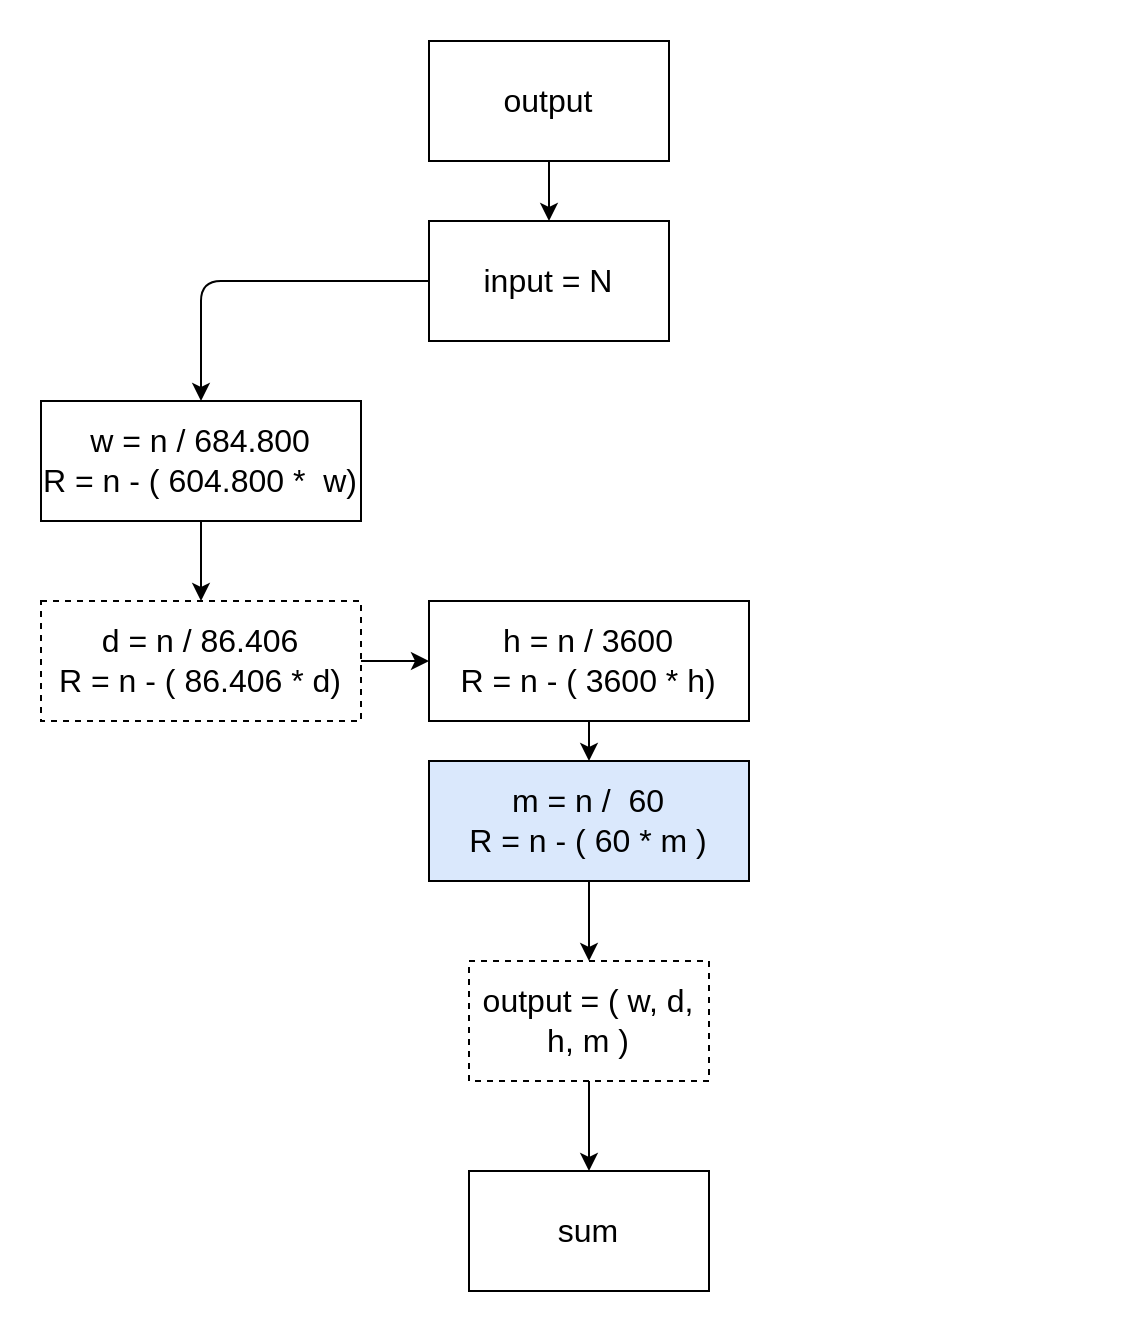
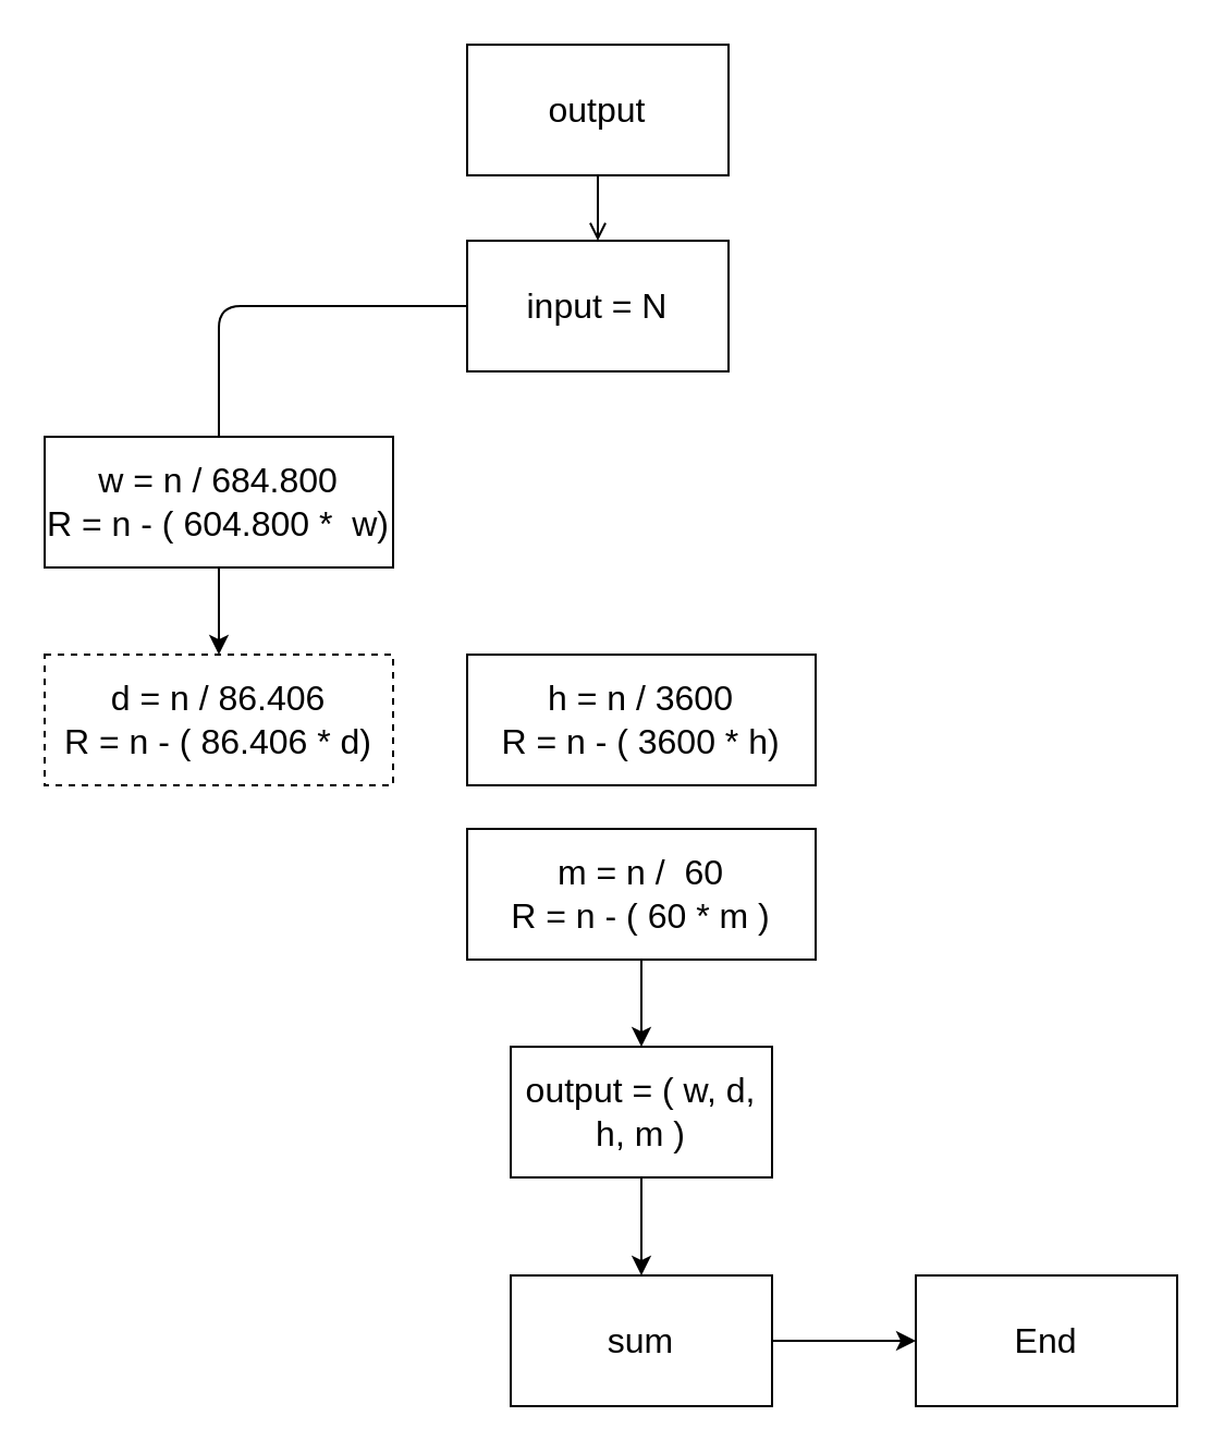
  <mxCell id="0" />
  <mxCell id="1" parent="0" />
- <mxCell id="2" style="edgeStyle=none;html=1;fontSize=18;" edge="1" parent="1" source="3" target="5"><mxGeometry relative="1" as="geometry" /></mxCell>
+ <mxCell id="2" style="edgeStyle=none;html=1;fontSize=18;endArrow=open;" edge="1" parent="1" source="3" target="5"><mxGeometry relative="1" as="geometry" /></mxCell>
  <mxCell id="3" value="&lt;font size=&quot;3&quot;&gt;output&lt;/font&gt;" style="rounded=0;whiteSpace=wrap;html=1;" vertex="1" parent="1"><mxGeometry x="214" y="20" width="120" height="60" as="geometry" /></mxCell>
- <mxCell id="4" style="edgeStyle=none;html=1;entryX=0.5;entryY=0;entryDx=0;entryDy=0;fontSize=18;" edge="1" parent="1" source="5" target="7"><mxGeometry relative="1" as="geometry"><Array as="points"><mxPoint x="100" y="140" /></Array></mxGeometry></mxCell>
+ <mxCell id="4" style="edgeStyle=none;html=1;entryX=0.5;entryY=0;entryDx=0;entryDy=0;fontSize=18;endArrow=none;" edge="1" parent="1" source="5" target="7"><mxGeometry relative="1" as="geometry"><Array as="points"><mxPoint x="100" y="140" /></Array></mxGeometry></mxCell>
  <mxCell id="5" value="&lt;font size=&quot;3&quot;&gt;input = N&lt;br&gt;&lt;/font&gt;" style="rounded=0;whiteSpace=wrap;html=1;" vertex="1" parent="1"><mxGeometry x="214" y="110" width="120" height="60" as="geometry" /></mxCell>
  <mxCell id="6" style="edgeStyle=none;html=1;entryX=0.5;entryY=0;entryDx=0;entryDy=0;fontSize=18;" edge="1" parent="1" source="7" target="9"><mxGeometry relative="1" as="geometry" /></mxCell>
  <mxCell id="7" value="&lt;font size=&quot;3&quot;&gt;w = n / 684.800&lt;br&gt;R = n - ( 604.800 *&amp;nbsp; w)&lt;br&gt;&lt;/font&gt;" style="rounded=0;whiteSpace=wrap;html=1;" vertex="1" parent="1"><mxGeometry x="20" y="200" width="160" height="60" as="geometry" /></mxCell>
- <mxCell id="8" style="edgeStyle=none;html=1;fontSize=18;" edge="1" parent="1" source="9" target="11"><mxGeometry relative="1" as="geometry" /></mxCell>
  <mxCell id="9" value="&lt;font size=&quot;3&quot;&gt;d = n / 86.406&lt;br&gt;R = n - ( 86.406 * d)&lt;br&gt;&lt;/font&gt;" style="rounded=0;whiteSpace=wrap;html=1;dashed=1;" vertex="1" parent="1"><mxGeometry x="20" y="300" width="160" height="60" as="geometry" /></mxCell>
- <mxCell id="10" style="edgeStyle=none;html=1;fontSize=18;" edge="1" parent="1" source="11" target="18"><mxGeometry relative="1" as="geometry" /></mxCell>
  <mxCell id="11" value="&lt;font size=&quot;3&quot;&gt;h = n / 3600&lt;br&gt;R = n - ( 3600 * h)&lt;br&gt;&lt;/font&gt;" style="rounded=0;whiteSpace=wrap;html=1;" vertex="1" parent="1"><mxGeometry x="214" y="300" width="160" height="60" as="geometry" /></mxCell>
  <mxCell id="12" style="edgeStyle=none;html=1;entryX=0.5;entryY=0;entryDx=0;entryDy=0;fontSize=18;" edge="1" parent="1" source="13" target="15"><mxGeometry relative="1" as="geometry" /></mxCell>
- <mxCell id="13" value="&lt;font size=&quot;3&quot;&gt;output = ( w, d, h, m )&lt;br&gt;&lt;/font&gt;" style="rounded=0;whiteSpace=wrap;html=1;dashed=1;" vertex="1" parent="1"><mxGeometry x="234" y="480" width="120" height="60" as="geometry" /></mxCell>
+ <mxCell id="13" value="&lt;font size=&quot;3&quot;&gt;output = ( w, d, h, m )&lt;br&gt;&lt;/font&gt;" style="rounded=0;whiteSpace=wrap;html=1;" vertex="1" parent="1"><mxGeometry x="234" y="480" width="120" height="60" as="geometry" /></mxCell>
+ <mxCell id="14" style="edgeStyle=none;html=1;fontSize=18;" edge="1" parent="1" source="15" target="16"><mxGeometry relative="1" as="geometry" /></mxCell>
  <mxCell id="15" value="&lt;font size=&quot;3&quot;&gt;sum&lt;br&gt;&lt;/font&gt;" style="rounded=0;whiteSpace=wrap;html=1;" vertex="1" parent="1"><mxGeometry x="234" y="585" width="120" height="60" as="geometry" /></mxCell>
+ <mxCell id="16" value="&lt;font size=&quot;3&quot;&gt;End&lt;br&gt;&lt;/font&gt;" style="rounded=0;whiteSpace=wrap;html=1;" vertex="1" parent="1"><mxGeometry x="420" y="585" width="120" height="60" as="geometry" /></mxCell>
  <mxCell id="17" style="edgeStyle=none;html=1;fontSize=18;" edge="1" parent="1" source="18" target="13"><mxGeometry relative="1" as="geometry" /></mxCell>
- <mxCell id="18" value="&lt;font size=&quot;3&quot;&gt;m = n /&amp;nbsp; 60&lt;br&gt;R = n - ( 60 * m )&lt;br&gt;&lt;/font&gt;" style="rounded=0;whiteSpace=wrap;html=1;fillColor=#dae8fc;" vertex="1" parent="1"><mxGeometry x="214" y="380" width="160" height="60" as="geometry" /></mxCell>
+ <mxCell id="18" value="&lt;font size=&quot;3&quot;&gt;m = n /&amp;nbsp; 60&lt;br&gt;R = n - ( 60 * m )&lt;br&gt;&lt;/font&gt;" style="rounded=0;whiteSpace=wrap;html=1;" vertex="1" parent="1"><mxGeometry x="214" y="380" width="160" height="60" as="geometry" /></mxCell>
